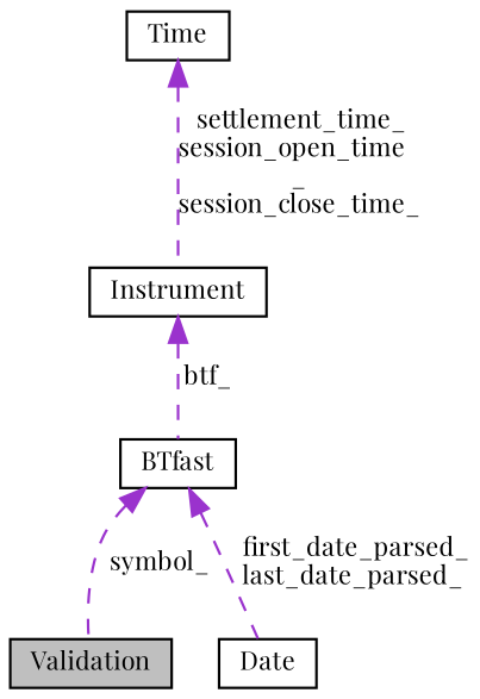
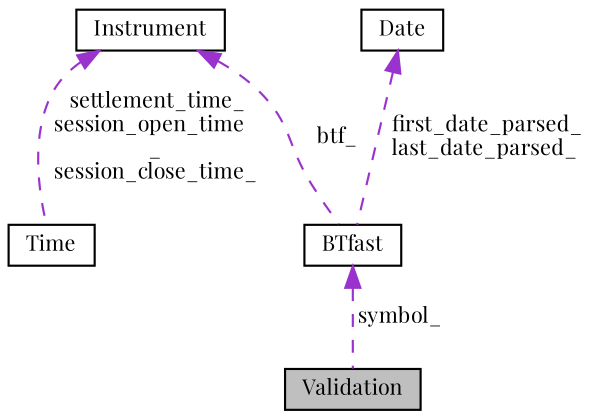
  digraph {
    fontname="Playfair Display"
    node [color=black fillcolor=white fontname="Playfair Display" fontsize=10 shape=record style=filled]
    edge [color=darkorchid3 dir=back fontname="Playfair Display" fontsize=10 labelfontname=Helvetica labelfontsize=10 style=dashed]
    n1 [fillcolor=grey75 fontcolor=black height=0.2 label=Validation width=0.4]
    n2 [height=0.2 label=BTfast width=0.4]
    n3 [height=0.2 label=Instrument width=0.4]
    n4 [height=0.2 label=Time width=0.4]
    n5 [height=0.2 label=Date width=0.4]
    n2 -> n1 [label=" symbol_"]
    n3 -> n2 [label=" btf_"]
-   n4 -> n3 [label=" settlement_time_\nsession_open_time\l_\nsession_close_time_"]
-   n2 -> n5 [label=" first_date_parsed_\nlast_date_parsed_"]
+   n3 -> n4 [label=" settlement_time_\nsession_open_time\l_\nsession_close_time_"]
+   n5 -> n2 [label=" first_date_parsed_\nlast_date_parsed_"]
  }
